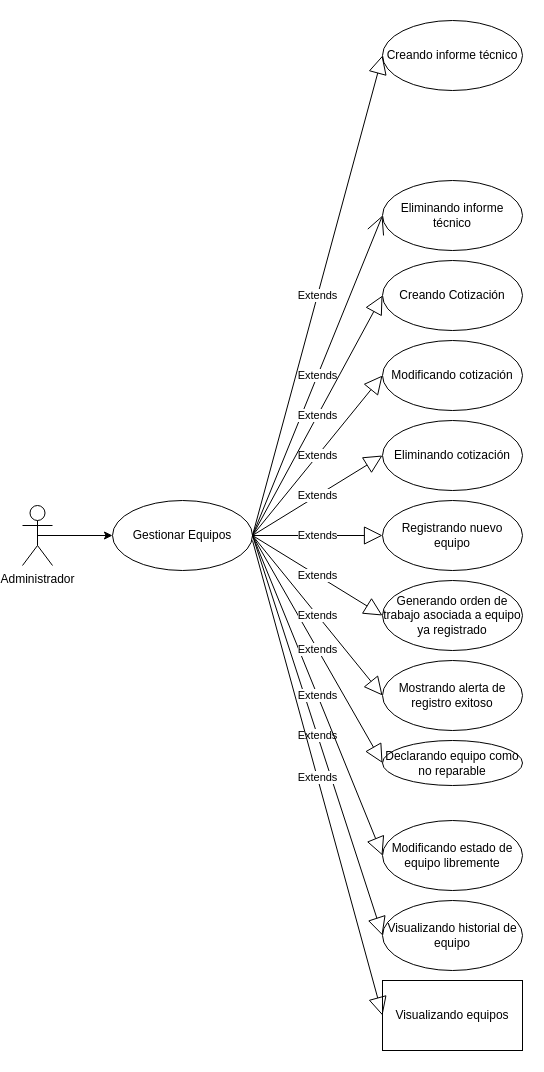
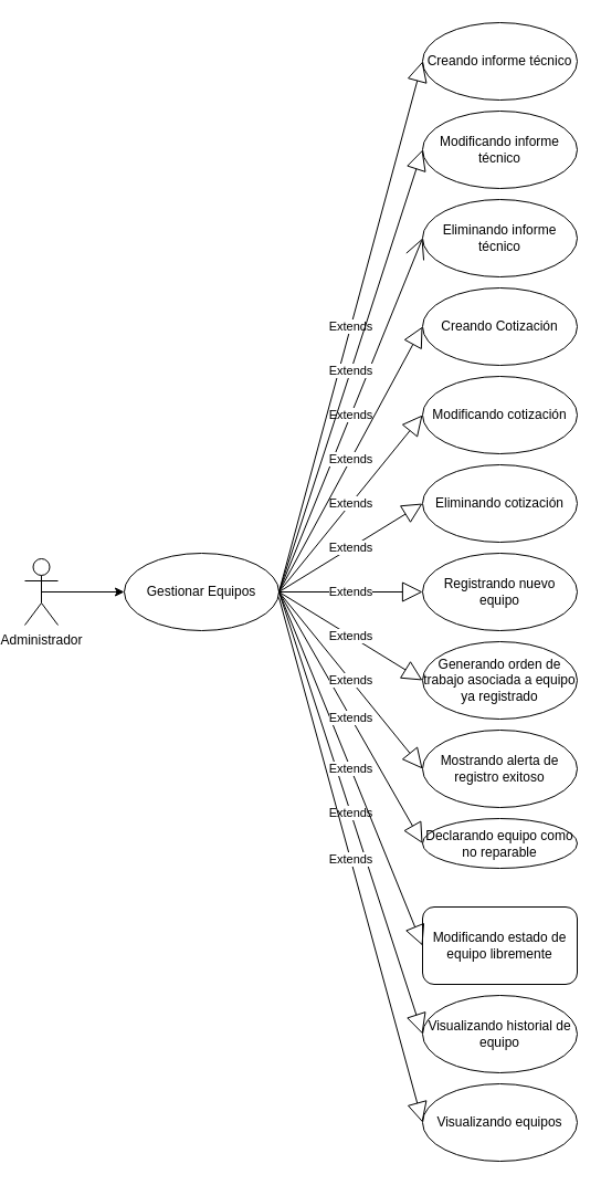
  <mxCell id="0" />
  <mxCell id="1" parent="0" />
  <mxCell id="2" style="edgeStyle=orthogonalEdgeStyle;rounded=0;orthogonalLoop=1;jettySize=auto;html=1;exitX=0.5;exitY=0.5;exitDx=0;exitDy=0;exitPerimeter=0;entryX=0;entryY=0.5;entryDx=0;entryDy=0;" edge="1" parent="1" source="3" target="4"><mxGeometry relative="1" as="geometry" /></mxCell>
  <mxCell id="3" value="Administrador" style="shape=umlActor;verticalLabelPosition=bottom;verticalAlign=top;html=1;" vertex="1" parent="1"><mxGeometry x="20" y="505" width="30" height="60" as="geometry" /></mxCell>
  <mxCell id="4" value="Gestionar Equipos" style="ellipse;whiteSpace=wrap;html=1;" vertex="1" parent="1"><mxGeometry x="110" y="500" width="140" height="70" as="geometry" /></mxCell>
  <mxCell id="5" value="Creando informe técnico" style="ellipse;whiteSpace=wrap;html=1;" vertex="1" parent="1"><mxGeometry x="380" y="20" width="140" height="70" as="geometry" /></mxCell>
+ <mxCell id="6" value="Modificando informe técnico" style="ellipse;whiteSpace=wrap;html=1;" vertex="1" parent="1"><mxGeometry x="380" y="100" width="140" height="70" as="geometry" /></mxCell>
  <mxCell id="7" value="Eliminando informe técnico" style="ellipse;whiteSpace=wrap;html=1;" vertex="1" parent="1"><mxGeometry x="380" y="180" width="140" height="70" as="geometry" /></mxCell>
  <mxCell id="8" value="Modificando cotización" style="ellipse;whiteSpace=wrap;html=1;" vertex="1" parent="1"><mxGeometry x="380" y="340" width="140" height="70" as="geometry" /></mxCell>
  <mxCell id="9" value="Eliminando cotización" style="ellipse;whiteSpace=wrap;html=1;" vertex="1" parent="1"><mxGeometry x="380" y="420" width="140" height="70" as="geometry" /></mxCell>
  <mxCell id="10" value="Declarando equipo como no reparable" style="ellipse;whiteSpace=wrap;html=1;" vertex="1" parent="1"><mxGeometry x="380" y="740" width="140" height="45" as="geometry" /></mxCell>
- <mxCell id="11" value="Modificando estado de equipo libremente" style="ellipse;whiteSpace=wrap;html=1;" vertex="1" parent="1"><mxGeometry x="380" y="820" width="140" height="70" as="geometry" /></mxCell>
+ <mxCell id="11" value="Modificando estado de equipo libremente" style="whiteSpace=wrap;html=1;rounded=1;" vertex="1" parent="1"><mxGeometry x="380" y="820" width="140" height="70" as="geometry" /></mxCell>
  <mxCell id="12" value="Visualizando historial de equipo" style="ellipse;whiteSpace=wrap;html=1;" vertex="1" parent="1"><mxGeometry x="380" y="900" width="140" height="70" as="geometry" /></mxCell>
- <mxCell id="13" value="Visualizando equipos" style="whiteSpace=wrap;html=1;rounded=0;" vertex="1" parent="1"><mxGeometry x="380" y="980" width="140" height="70" as="geometry" /></mxCell>
+ <mxCell id="13" value="Visualizando equipos" style="ellipse;whiteSpace=wrap;html=1;" vertex="1" parent="1"><mxGeometry x="380" y="980" width="140" height="70" as="geometry" /></mxCell>
  <mxCell id="14" value="Extends" style="endArrow=block;endSize=16;endFill=0;html=1;rounded=0;exitX=1;exitY=0.5;exitDx=0;exitDy=0;entryX=0;entryY=0.5;entryDx=0;entryDy=0;" edge="1" parent="1" source="4" target="5"><mxGeometry width="160" relative="1" as="geometry"><mxPoint x="280" y="650" as="sourcePoint" /><mxPoint x="440" y="650" as="targetPoint" /></mxGeometry></mxCell>
  <mxCell id="15" value="Extends" style="endArrow=block;endSize=16;endFill=0;html=1;rounded=0;exitX=1;exitY=0.5;exitDx=0;exitDy=0;entryX=0;entryY=0.5;entryDx=0;entryDy=0;" edge="1" parent="1" source="4" target="12"><mxGeometry width="160" relative="1" as="geometry"><mxPoint x="60" y="720" as="sourcePoint" /><mxPoint x="220" y="720" as="targetPoint" /></mxGeometry></mxCell>
  <mxCell id="16" value="Extends" style="endArrow=block;endSize=16;endFill=0;html=1;rounded=0;entryX=0;entryY=0.5;entryDx=0;entryDy=0;" edge="1" parent="1" target="13"><mxGeometry width="160" relative="1" as="geometry"><mxPoint x="250" y="540" as="sourcePoint" /><mxPoint x="230" y="730" as="targetPoint" /></mxGeometry></mxCell>
  <mxCell id="17" value="Extends" style="endArrow=block;endSize=16;endFill=0;html=1;rounded=0;exitX=1;exitY=0.5;exitDx=0;exitDy=0;entryX=0;entryY=0.5;entryDx=0;entryDy=0;" edge="1" parent="1" source="4" target="11"><mxGeometry width="160" relative="1" as="geometry"><mxPoint x="70" y="190" as="sourcePoint" /><mxPoint x="230" y="190" as="targetPoint" /></mxGeometry></mxCell>
  <mxCell id="18" value="Extends" style="endArrow=block;endSize=16;endFill=0;html=1;rounded=0;exitX=1;exitY=0.5;exitDx=0;exitDy=0;entryX=0;entryY=0.5;entryDx=0;entryDy=0;" edge="1" parent="1" source="4" target="10"><mxGeometry width="160" relative="1" as="geometry"><mxPoint x="80" y="200" as="sourcePoint" /><mxPoint x="240" y="200" as="targetPoint" /></mxGeometry></mxCell>
  <mxCell id="19" value="Extends" style="endArrow=block;endSize=16;endFill=0;html=1;rounded=0;exitX=1;exitY=0.5;exitDx=0;exitDy=0;entryX=0;entryY=0.5;entryDx=0;entryDy=0;" edge="1" parent="1" source="4" target="9"><mxGeometry width="160" relative="1" as="geometry"><mxPoint x="90" y="210" as="sourcePoint" /><mxPoint x="250" y="210" as="targetPoint" /><mxPoint as="offset" /></mxGeometry></mxCell>
  <mxCell id="20" value="Extends" style="endArrow=block;endSize=16;endFill=0;html=1;rounded=0;exitX=1;exitY=0.5;exitDx=0;exitDy=0;entryX=0;entryY=0.5;entryDx=0;entryDy=0;" edge="1" parent="1" source="4" target="8"><mxGeometry width="160" relative="1" as="geometry"><mxPoint x="100" y="220" as="sourcePoint" /><mxPoint x="260" y="220" as="targetPoint" /></mxGeometry></mxCell>
  <mxCell id="21" value="Extends" style="endArrow=open;endSize=16;endFill=0;html=1;rounded=0;exitX=1;exitY=0.5;exitDx=0;exitDy=0;entryX=0;entryY=0.5;entryDx=0;entryDy=0;" edge="1" parent="1" source="4" target="7"><mxGeometry width="160" relative="1" as="geometry"><mxPoint x="110" y="230" as="sourcePoint" /><mxPoint x="270" y="230" as="targetPoint" /></mxGeometry></mxCell>
+ <mxCell id="22" value="Extends" style="endArrow=block;endSize=16;endFill=0;html=1;rounded=0;exitX=1;exitY=0.5;exitDx=0;exitDy=0;entryX=0;entryY=0.5;entryDx=0;entryDy=0;" edge="1" parent="1" source="4" target="6"><mxGeometry width="160" relative="1" as="geometry"><mxPoint x="120" y="260" as="sourcePoint" /><mxPoint x="280" y="260" as="targetPoint" /></mxGeometry></mxCell>
  <mxCell id="23" value="Registrando nuevo equipo" style="ellipse;whiteSpace=wrap;html=1;" vertex="1" parent="1"><mxGeometry x="380" y="500" width="140" height="70" as="geometry" /></mxCell>
  <mxCell id="24" value="Generando orden de trabajo asociada a equipo ya registrado" style="ellipse;whiteSpace=wrap;html=1;" vertex="1" parent="1"><mxGeometry x="380" y="580" width="140" height="70" as="geometry" /></mxCell>
  <mxCell id="25" value="Creando Cotización" style="ellipse;whiteSpace=wrap;html=1;" vertex="1" parent="1"><mxGeometry x="380" y="260" width="140" height="70" as="geometry" /></mxCell>
  <mxCell id="26" value="Mostrando alerta de registro exitoso" style="ellipse;whiteSpace=wrap;html=1;" vertex="1" parent="1"><mxGeometry x="380" y="660" width="140" height="70" as="geometry" /></mxCell>
  <mxCell id="27" value="Extends" style="endArrow=block;endSize=16;endFill=0;html=1;rounded=0;exitX=1;exitY=0.5;exitDx=0;exitDy=0;entryX=0;entryY=0.5;entryDx=0;entryDy=0;" edge="1" parent="1" source="4" target="23"><mxGeometry width="160" relative="1" as="geometry"><mxPoint x="310" y="590" as="sourcePoint" /><mxPoint x="430" y="590" as="targetPoint" /><mxPoint as="offset" /></mxGeometry></mxCell>
  <mxCell id="28" value="Extends" style="endArrow=block;endSize=16;endFill=0;html=1;rounded=0;exitX=1;exitY=0.5;exitDx=0;exitDy=0;entryX=0;entryY=0.5;entryDx=0;entryDy=0;" edge="1" parent="1" source="4" target="24"><mxGeometry width="160" relative="1" as="geometry"><mxPoint x="320" y="630" as="sourcePoint" /><mxPoint x="440" y="630" as="targetPoint" /><mxPoint as="offset" /></mxGeometry></mxCell>
  <mxCell id="29" value="Extends" style="endArrow=block;endSize=16;endFill=0;html=1;rounded=0;exitX=1;exitY=0.5;exitDx=0;exitDy=0;entryX=0;entryY=0.5;entryDx=0;entryDy=0;" edge="1" parent="1" source="4" target="26"><mxGeometry width="160" relative="1" as="geometry"><mxPoint x="310" y="630" as="sourcePoint" /><mxPoint x="430" y="630" as="targetPoint" /><mxPoint as="offset" /></mxGeometry></mxCell>
  <mxCell id="30" value="Extends" style="endArrow=block;endSize=16;endFill=0;html=1;rounded=0;exitX=1;exitY=0.5;exitDx=0;exitDy=0;entryX=0;entryY=0.5;entryDx=0;entryDy=0;" edge="1" parent="1" source="4" target="25"><mxGeometry width="160" relative="1" as="geometry"><mxPoint x="290" y="720" as="sourcePoint" /><mxPoint x="410" y="720" as="targetPoint" /><mxPoint as="offset" /></mxGeometry></mxCell>
